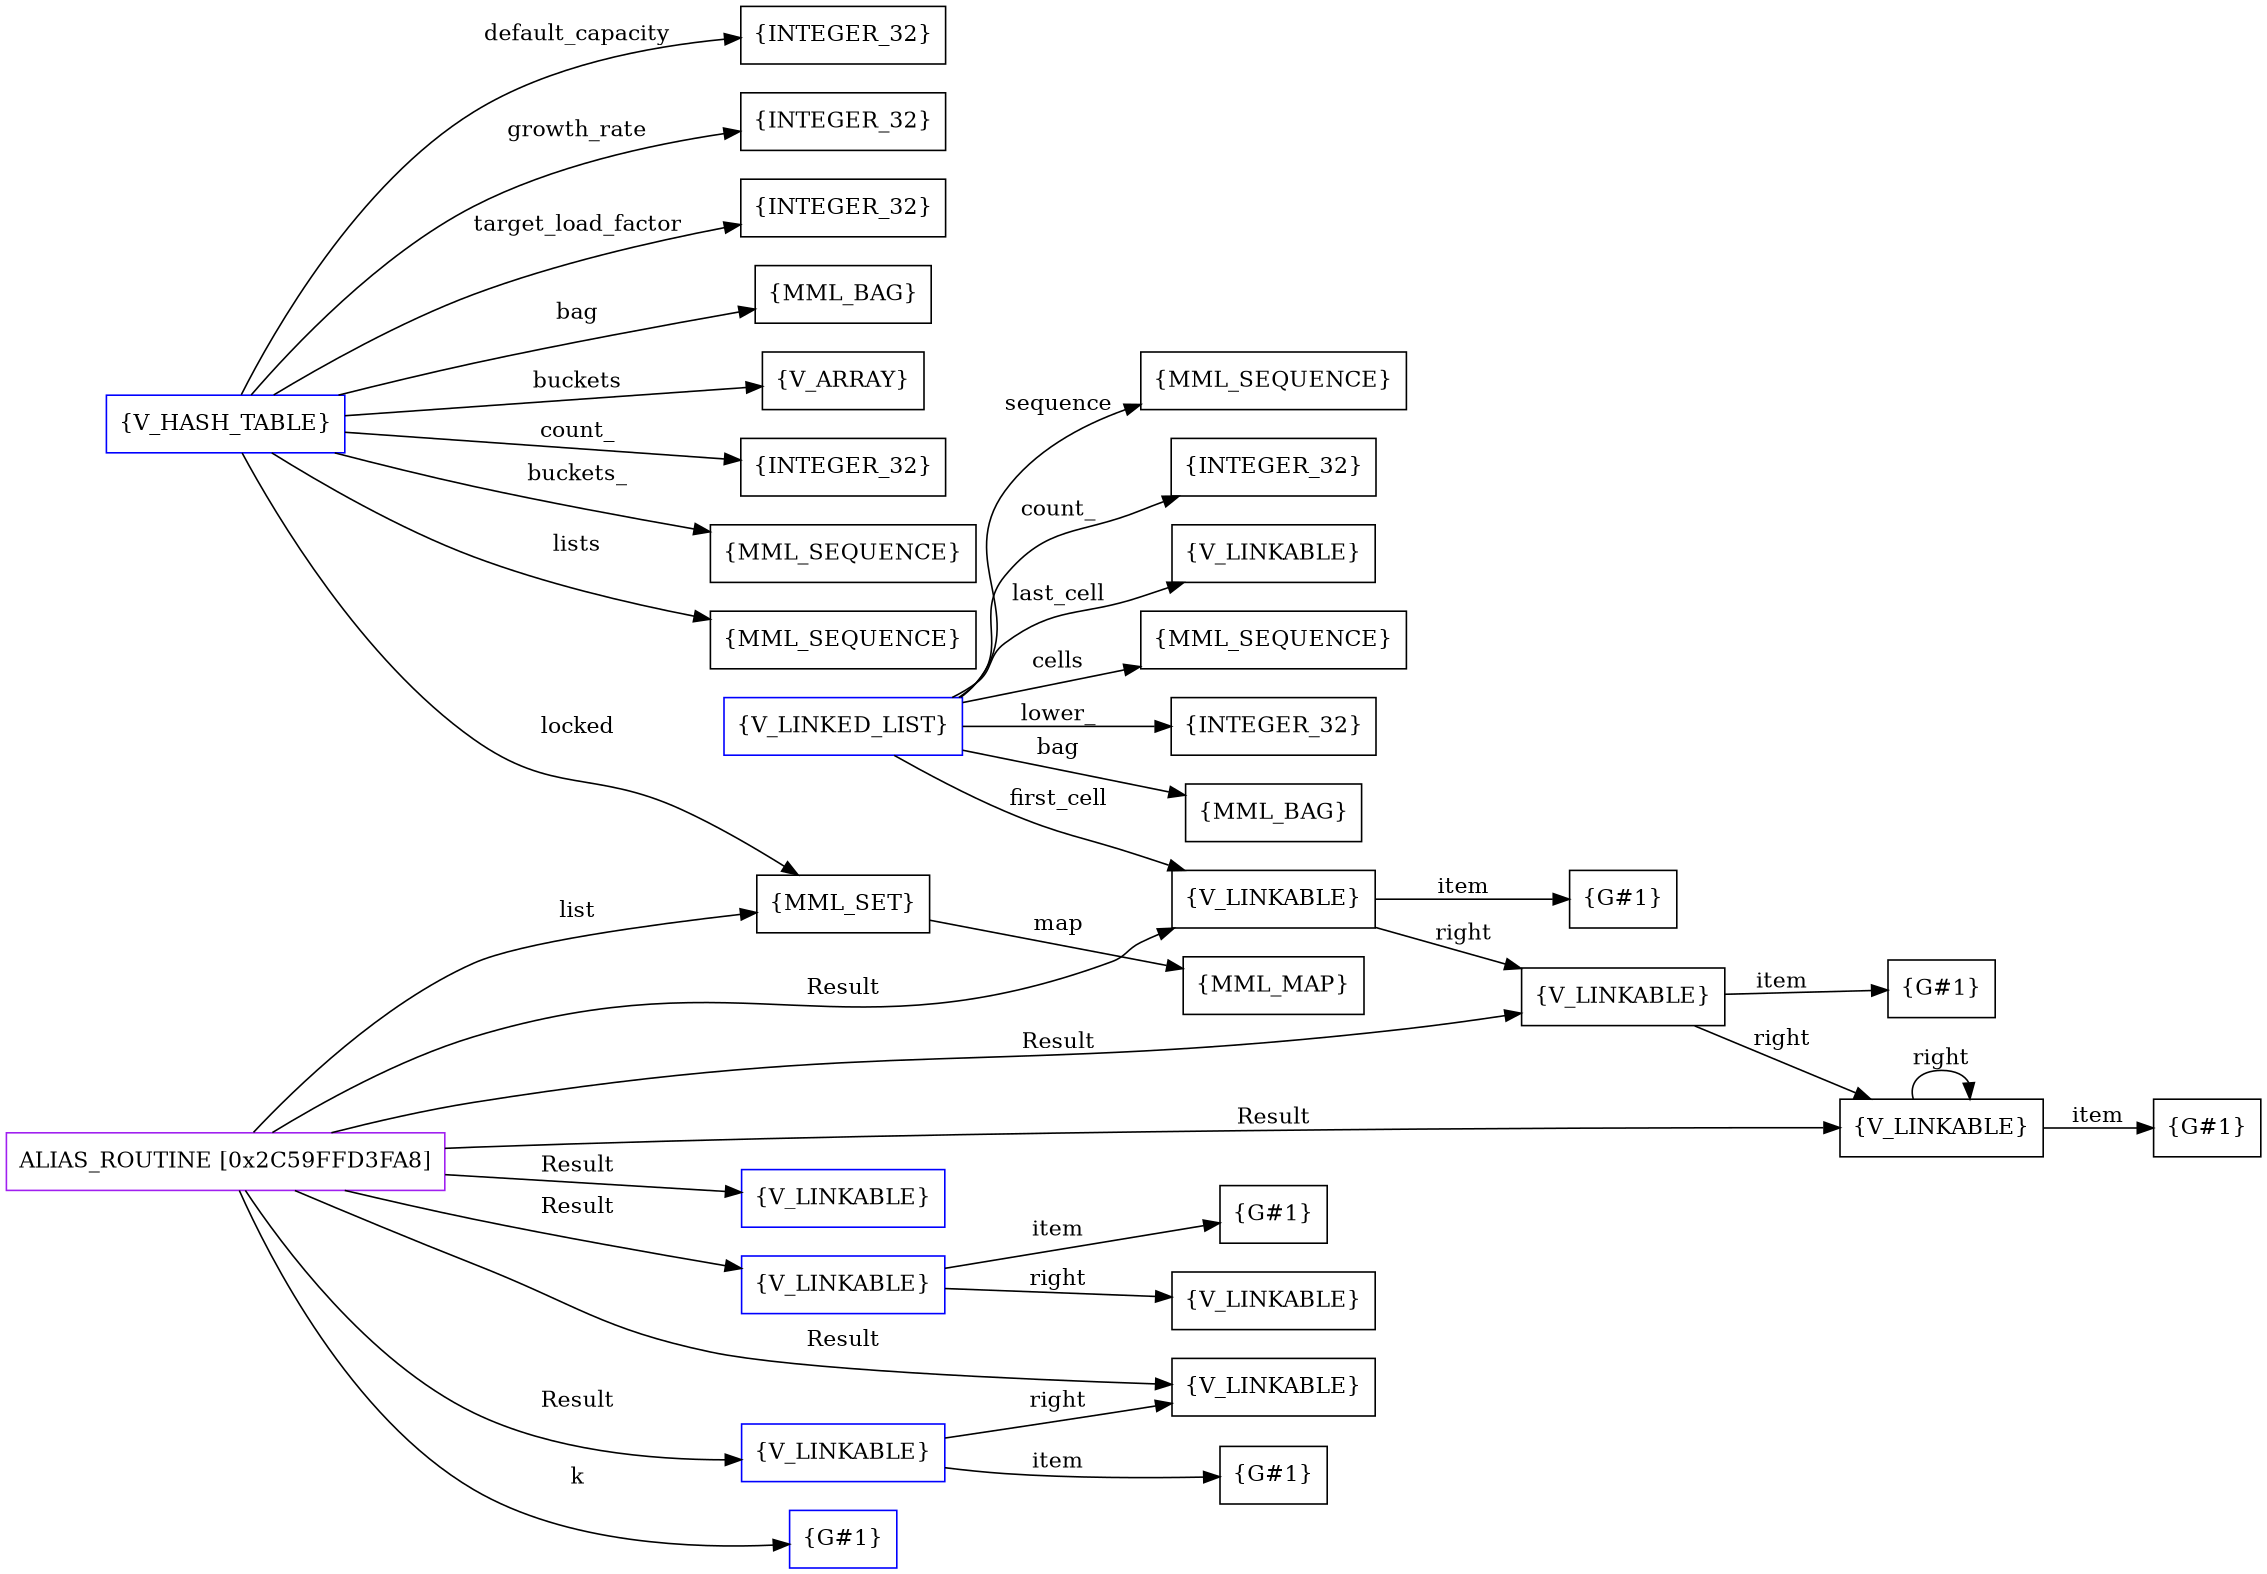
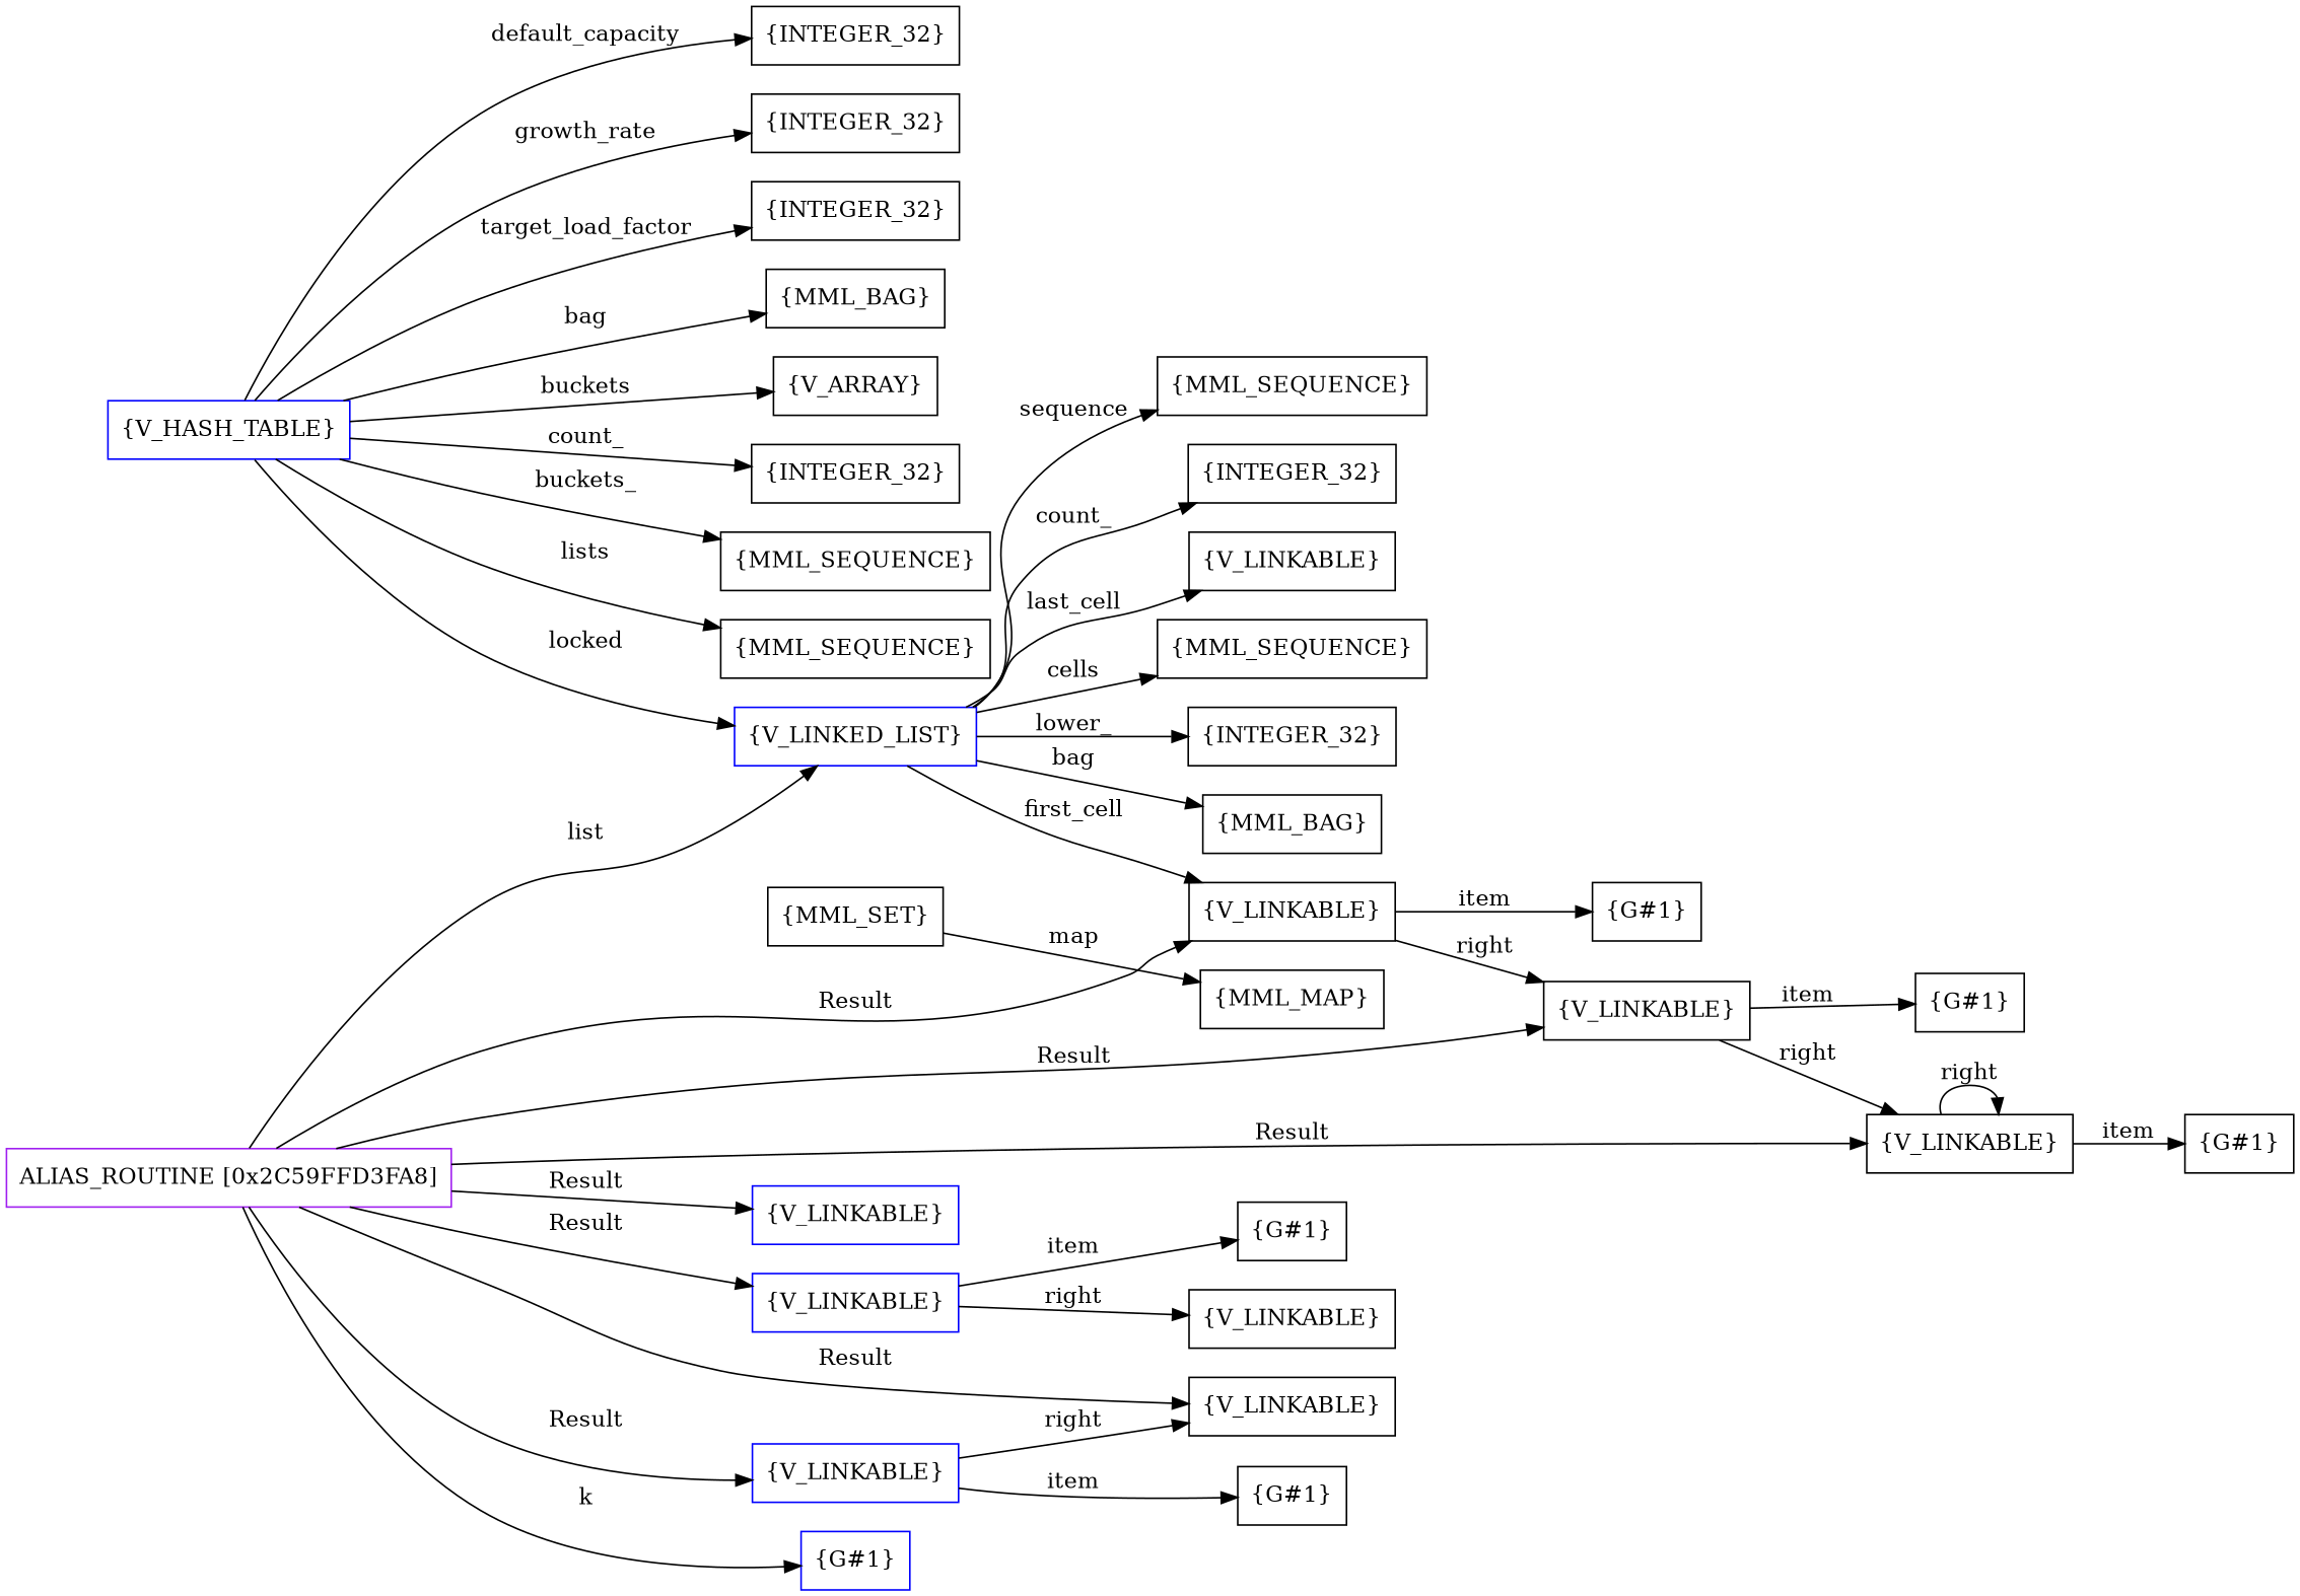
  digraph {
    rankdir=LR
    node [shape=box]
    n1 [color=purple label=<ALIAS_ROUTINE [0x2C59FFD3FA8]>]
    n2 [color=blue label=<{V_LINKED_LIST}>]
    n3 [label=<{V_LINKABLE}>]
    n4 [label=<{V_LINKABLE}>]
    n5 [label=<{V_LINKABLE}>]
    n6 [color=blue label=<{G#1}>]
    n7 [color=blue label=<{V_LINKABLE}>]
    n8 [color=blue label=<{V_LINKABLE}>]
    n9 [color=blue label=<{V_LINKABLE}>]
    n10 [label=<{V_LINKABLE}>]
    n11 [color=blue label=<{V_HASH_TABLE}>]
    n12 [label=<{INTEGER_32}>]
    n13 [label=<{INTEGER_32}>]
    n14 [label=<{INTEGER_32}>]
    n15 [label=<{MML_BAG}>]
    n16 [label=<{MML_SET}>]
    n17 [label=<{V_ARRAY}>]
    n18 [label=<{INTEGER_32}>]
    n19 [label=<{MML_SEQUENCE}>]
    n20 [label=<{MML_SEQUENCE}>]
    n21 [label=<{INTEGER_32}>]
    n22 [label=<{MML_BAG}>]
    n23 [label=<{MML_SEQUENCE}>]
    n24 [label=<{INTEGER_32}>]
    n25 [label=<{V_LINKABLE}>]
    n26 [label=<{MML_SEQUENCE}>]
    n27 [label=<{G#1}>]
    n28 [label=<{G#1}>]
    n29 [label=<{G#1}>]
    n30 [label=<{G#1}>]
    n31 [label=<{V_LINKABLE}>]
    n32 [label=<{G#1}>]
    n33 [label=<{MML_MAP}>]
-   n1 -> n16 [label=<list>]
+   n1 -> n2 [label=<list>]
    n1 -> n3 [label=<Result>]
    n1 -> n4 [label=<Result>]
    n1 -> n5 [label=<Result>]
    n1 -> n6 [label=<k>]
    n1 -> n7 [label=<Result>]
    n1 -> n8 [label=<Result>]
    n1 -> n9 [label=<Result>]
    n1 -> n10 [label=<Result>]
    n2 -> n3 [label=<first_cell>]
    n2 -> n21 [label=<lower_>]
    n2 -> n22 [label=<bag>]
    n2 -> n23 [label=<sequence>]
    n2 -> n24 [label=<count_>]
    n2 -> n25 [label=<last_cell>]
    n2 -> n26 [label=<cells>]
    n3 -> n4 [label=<right>]
    n3 -> n27 [label=<item>]
    n4 -> n5 [label=<right>]
    n4 -> n28 [label=<item>]
    n5 -> n5 [label=<right>]
    n5 -> n29 [label=<item>]
    n8 -> n30 [label=<item>]
    n8 -> n31 [label=<right>]
    n9 -> n10 [label=<right>]
    n9 -> n32 [label=<item>]
    n11 -> n12 [label=<default_capacity>]
    n11 -> n13 [label=<growth_rate>]
    n11 -> n14 [label=<target_load_factor>]
    n11 -> n15 [label=<bag>]
-   n11 -> n16 [label=<locked>]
+   n11 -> n2 [label=<locked>]
    n11 -> n17 [label=<buckets>]
    n11 -> n18 [label=<count_>]
    n11 -> n19 [label=<buckets_>]
    n11 -> n20 [label=<lists>]
    n16 -> n33 [label=<map>]
  }
